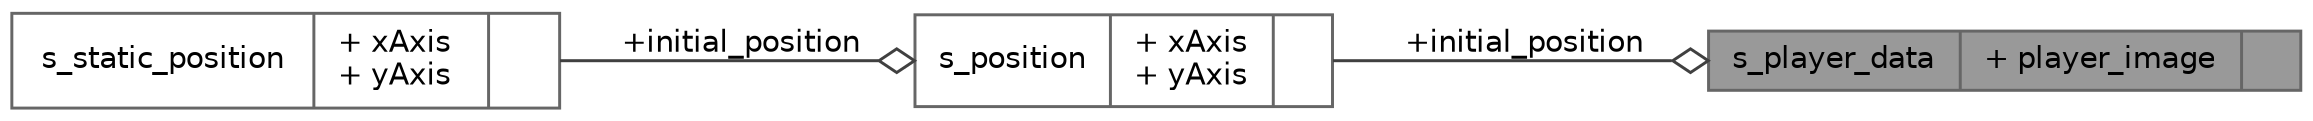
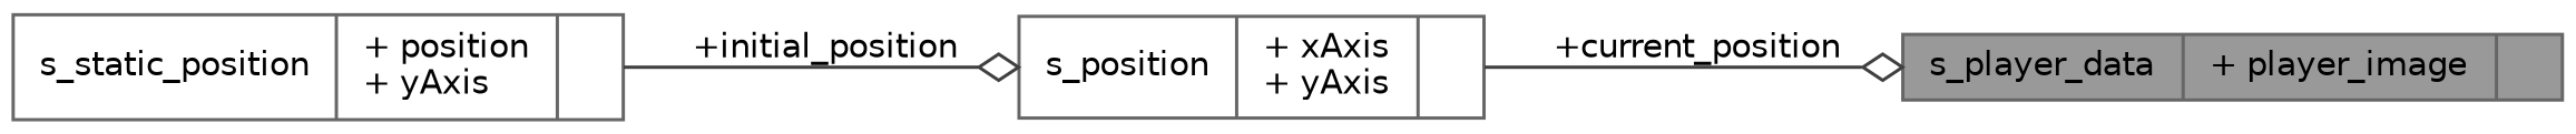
  digraph {
    rankdir=LR
    node [color=gray40 fillcolor=white fontname=Helvetica fontsize=10 shape=record style=filled]
    edge [arrowhead=odiamond color=grey25 fontname=Helvetica fontsize=10 labelfontname=Helvetica labelfontsize=10 style=solid]
    n1 [fillcolor=grey60 fontcolor=black height=0.2 label="{s_player_data\n|+ player_image\l|}" width=0.4]
-   n2 [height=0.2 label="{s_static_position\n|+ xAxis\l+ yAxis\l|}" width=0.4]
+   n2 [height=0.2 label="{s_static_position\n|+ position\l+ yAxis\l|}" width=0.4]
    n3 [height=0.2 label="{s_position\n|+ xAxis\l+ yAxis\l|}" width=0.4]
    n2 -> n3 [label=" +initial_position"]
-   n3 -> n1 [label=" +initial_position"]
+   n3 -> n1 [label=" +current_position"]
  }
